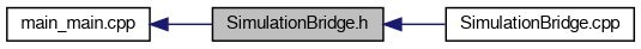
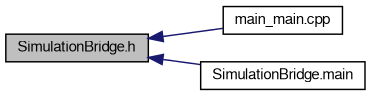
  digraph {
    rankdir=LR
    node [color=black fillcolor=white fontname=FreeSans fontsize=10 shape=record style=filled]
    edge [color=midnightblue dir=back fontname=FreeSans fontsize=10 labelfontname=FreeSans labelfontsize=10 style=solid]
    n1 [fillcolor=grey75 fontcolor=black height=0.2 label="SimulationBridge.h" width=0.4]
    n2 [height=0.2 label="main_main.cpp" width=0.4]
-   n3 [height=0.2 label="SimulationBridge.cpp" width=0.4]
-   n2 -> n1
+   n3 [height=0.2 label="SimulationBridge.main" width=0.4]
+   n1 -> n2
    n1 -> n3
  }
